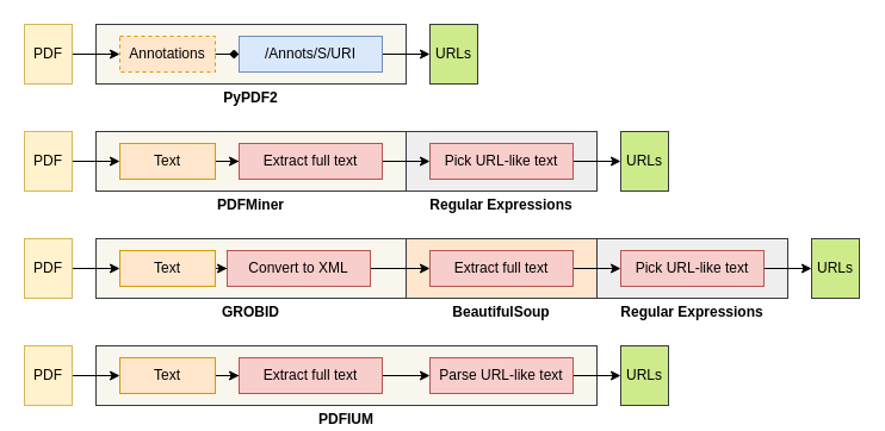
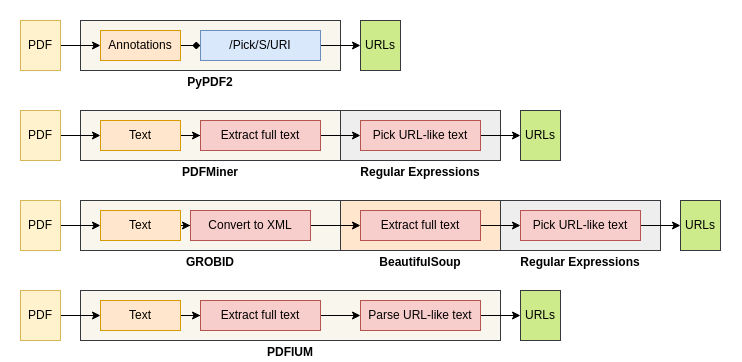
  <mxCell id="0" />
  <mxCell id="1" parent="0" />
  <mxCell id="2" value="PyPDF2" style="rounded=0;whiteSpace=wrap;html=1;fillColor=#f9f7ed;strokeColor=#36393d;verticalAlign=top;labelPosition=center;verticalLabelPosition=bottom;align=center;fontStyle=1;spacing=0;" vertex="1" parent="1"><mxGeometry x="80" y="20" width="260" height="50" as="geometry" /></mxCell>
  <mxCell id="3" style="edgeStyle=orthogonalEdgeStyle;rounded=0;orthogonalLoop=1;jettySize=auto;html=1;startArrow=none;startFill=0;" edge="1" parent="1" source="4" target="6"><mxGeometry relative="1" as="geometry" /></mxCell>
  <mxCell id="4" value="PDF" style="rounded=0;whiteSpace=wrap;html=1;fillColor=#fff2cc;strokeColor=#d6b656;" vertex="1" parent="1"><mxGeometry x="20" y="20" width="40" height="50" as="geometry" /></mxCell>
  <mxCell id="5" style="edgeStyle=orthogonalEdgeStyle;rounded=0;orthogonalLoop=1;jettySize=auto;html=1;endArrow=diamond;" edge="1" parent="1" source="6" target="8"><mxGeometry relative="1" as="geometry" /></mxCell>
- <mxCell id="6" value="Annotations" style="rounded=0;whiteSpace=wrap;html=1;fillColor=#ffe6cc;strokeColor=#d79b00;dashed=1;" vertex="1" parent="1"><mxGeometry x="100" y="30" width="80" height="30" as="geometry" /></mxCell>
+ <mxCell id="6" value="Annotations" style="rounded=0;whiteSpace=wrap;html=1;fillColor=#ffe6cc;strokeColor=#d79b00;" vertex="1" parent="1"><mxGeometry x="100" y="30" width="80" height="30" as="geometry" /></mxCell>
  <mxCell id="7" style="edgeStyle=orthogonalEdgeStyle;rounded=0;orthogonalLoop=1;jettySize=auto;html=1;startArrow=none;startFill=0;" edge="1" parent="1" source="8" target="9"><mxGeometry relative="1" as="geometry" /></mxCell>
- <mxCell id="8" value="/Annots/S/URI" style="rounded=0;whiteSpace=wrap;html=1;fillColor=#dae8fc;strokeColor=#6c8ebf;" vertex="1" parent="1"><mxGeometry x="200" y="30" width="120" height="30" as="geometry" /></mxCell>
+ <mxCell id="8" value="/Pick/S/URI" style="rounded=0;whiteSpace=wrap;html=1;fillColor=#dae8fc;strokeColor=#6c8ebf;" vertex="1" parent="1"><mxGeometry x="200" y="30" width="120" height="30" as="geometry" /></mxCell>
  <mxCell id="9" value="URLs" style="rounded=0;whiteSpace=wrap;html=1;fillColor=#cdeb8b;strokeColor=#36393d;" vertex="1" parent="1"><mxGeometry x="360" y="20" width="40" height="50" as="geometry" /></mxCell>
  <mxCell id="10" value="Regular Expressions" style="rounded=0;whiteSpace=wrap;html=1;fillColor=#eeeeee;strokeColor=#36393d;labelPosition=center;verticalLabelPosition=bottom;align=center;verticalAlign=top;fontStyle=1;spacing=0;" vertex="1" parent="1"><mxGeometry x="500" y="200" width="160" height="50" as="geometry" /></mxCell>
  <mxCell id="11" value="BeautifulSoup" style="rounded=0;whiteSpace=wrap;html=1;fontStyle=1;labelPosition=center;verticalLabelPosition=bottom;align=center;verticalAlign=top;spacing=0;strokeColor=#36393d;fillColor=#FFE6CC;" vertex="1" parent="1"><mxGeometry x="340" y="200" width="160" height="50" as="geometry" /></mxCell>
  <mxCell id="12" value="Regular Expressions" style="rounded=0;whiteSpace=wrap;html=1;fillColor=#eeeeee;strokeColor=#36393d;verticalAlign=top;labelPosition=center;verticalLabelPosition=bottom;align=center;fontStyle=1;spacing=0;" vertex="1" parent="1"><mxGeometry x="340" y="110" width="160" height="50" as="geometry" /></mxCell>
  <mxCell id="13" value="PDFMiner" style="rounded=0;whiteSpace=wrap;html=1;fillColor=#f9f7ed;strokeColor=#36393d;fontStyle=1;verticalAlign=top;labelPosition=center;verticalLabelPosition=bottom;align=center;spacing=0;" vertex="1" parent="1"><mxGeometry x="80" y="110" width="260" height="50" as="geometry" /></mxCell>
  <mxCell id="14" style="edgeStyle=orthogonalEdgeStyle;rounded=0;orthogonalLoop=1;jettySize=auto;html=1;" edge="1" parent="1" source="15" target="17"><mxGeometry relative="1" as="geometry" /></mxCell>
  <mxCell id="15" value="Text" style="rounded=0;whiteSpace=wrap;html=1;fillColor=#ffe6cc;strokeColor=#d79b00;" vertex="1" parent="1"><mxGeometry x="100" y="120" width="80" height="30" as="geometry" /></mxCell>
  <mxCell id="16" style="edgeStyle=orthogonalEdgeStyle;rounded=0;orthogonalLoop=1;jettySize=auto;html=1;" edge="1" parent="1" source="17" target="19"><mxGeometry relative="1" as="geometry" /></mxCell>
  <mxCell id="17" value="Extract full text" style="rounded=0;whiteSpace=wrap;html=1;fillColor=#f8cecc;strokeColor=#b85450;" vertex="1" parent="1"><mxGeometry x="200" y="120" width="120" height="30" as="geometry" /></mxCell>
  <mxCell id="18" style="edgeStyle=orthogonalEdgeStyle;rounded=0;orthogonalLoop=1;jettySize=auto;html=1;startArrow=none;startFill=0;" edge="1" parent="1" source="19" target="31"><mxGeometry relative="1" as="geometry" /></mxCell>
  <mxCell id="19" value="Pick URL-like text" style="rounded=0;whiteSpace=wrap;html=1;fillColor=#f8cecc;strokeColor=#b85450;" vertex="1" parent="1"><mxGeometry x="360" y="120" width="120" height="30" as="geometry" /></mxCell>
  <mxCell id="20" value="GROBID" style="rounded=0;whiteSpace=wrap;html=1;fillColor=#f9f7ed;strokeColor=#36393d;fontStyle=1;verticalAlign=top;labelPosition=center;verticalLabelPosition=bottom;align=center;spacing=0;" vertex="1" parent="1"><mxGeometry x="80" y="200" width="260" height="50" as="geometry" /></mxCell>
  <mxCell id="21" style="edgeStyle=orthogonalEdgeStyle;rounded=0;orthogonalLoop=1;jettySize=auto;html=1;" edge="1" parent="1" source="22" target="25"><mxGeometry relative="1" as="geometry" /></mxCell>
  <mxCell id="22" value="Text" style="rounded=0;whiteSpace=wrap;html=1;fillColor=#ffe6cc;strokeColor=#d79b00;" vertex="1" parent="1"><mxGeometry x="100" y="210" width="80" height="30" as="geometry" /></mxCell>
  <mxCell id="23" style="edgeStyle=orthogonalEdgeStyle;rounded=0;orthogonalLoop=1;jettySize=auto;html=1;startArrow=none;" edge="1" parent="1" source="28" target="27"><mxGeometry relative="1" as="geometry" /></mxCell>
  <mxCell id="24" style="edgeStyle=orthogonalEdgeStyle;rounded=0;orthogonalLoop=1;jettySize=auto;html=1;startArrow=none;startFill=0;" edge="1" parent="1" source="25" target="28"><mxGeometry relative="1" as="geometry" /></mxCell>
  <mxCell id="25" value="Convert to XML" style="rounded=0;whiteSpace=wrap;html=1;fillColor=#f8cecc;strokeColor=#b85450;" vertex="1" parent="1"><mxGeometry x="190" y="210" width="120" height="30" as="geometry" /></mxCell>
  <mxCell id="26" style="edgeStyle=orthogonalEdgeStyle;rounded=0;orthogonalLoop=1;jettySize=auto;html=1;startArrow=none;startFill=0;" edge="1" parent="1" source="27" target="34"><mxGeometry relative="1" as="geometry" /></mxCell>
  <mxCell id="27" value="Pick URL-like text" style="rounded=0;whiteSpace=wrap;html=1;fillColor=#f8cecc;strokeColor=#b85450;" vertex="1" parent="1"><mxGeometry x="520" y="210" width="120" height="30" as="geometry" /></mxCell>
  <mxCell id="28" value="Extract full text" style="rounded=0;whiteSpace=wrap;html=1;fillColor=#f8cecc;strokeColor=#b85450;" vertex="1" parent="1"><mxGeometry x="360" y="210" width="120" height="30" as="geometry" /></mxCell>
  <mxCell id="29" style="edgeStyle=orthogonalEdgeStyle;rounded=0;orthogonalLoop=1;jettySize=auto;html=1;startArrow=none;startFill=0;" edge="1" parent="1" source="30" target="15"><mxGeometry relative="1" as="geometry" /></mxCell>
  <mxCell id="30" value="PDF" style="rounded=0;whiteSpace=wrap;html=1;fillColor=#fff2cc;strokeColor=#d6b656;" vertex="1" parent="1"><mxGeometry x="20" y="110" width="40" height="50" as="geometry" /></mxCell>
  <mxCell id="31" value="URLs" style="rounded=0;whiteSpace=wrap;html=1;fillColor=#cdeb8b;strokeColor=#36393d;" vertex="1" parent="1"><mxGeometry x="520" y="110" width="40" height="50" as="geometry" /></mxCell>
  <mxCell id="32" style="edgeStyle=orthogonalEdgeStyle;rounded=0;orthogonalLoop=1;jettySize=auto;html=1;startArrow=none;startFill=0;" edge="1" parent="1" source="33" target="22"><mxGeometry relative="1" as="geometry" /></mxCell>
  <mxCell id="33" value="PDF" style="rounded=0;whiteSpace=wrap;html=1;fillColor=#fff2cc;strokeColor=#d6b656;" vertex="1" parent="1"><mxGeometry x="20" y="200" width="40" height="50" as="geometry" /></mxCell>
  <mxCell id="34" value="URLs" style="rounded=0;whiteSpace=wrap;html=1;fillColor=#cdeb8b;strokeColor=#36393d;" vertex="1" parent="1"><mxGeometry x="680" y="200" width="40" height="50" as="geometry" /></mxCell>
  <mxCell id="35" value="PDFIUM" style="rounded=0;whiteSpace=wrap;html=1;fillColor=#f9f7ed;strokeColor=#36393d;fontStyle=1;verticalAlign=top;labelPosition=center;verticalLabelPosition=bottom;align=center;spacing=0;" vertex="1" parent="1"><mxGeometry x="80" y="290" width="420" height="50" as="geometry" /></mxCell>
  <mxCell id="36" style="edgeStyle=orthogonalEdgeStyle;rounded=0;orthogonalLoop=1;jettySize=auto;html=1;" edge="1" parent="1" source="37" target="41"><mxGeometry relative="1" as="geometry"><mxPoint x="200" y="314.957" as="targetPoint" /></mxGeometry></mxCell>
  <mxCell id="37" value="Text" style="rounded=0;whiteSpace=wrap;html=1;fillColor=#ffe6cc;strokeColor=#d79b00;" vertex="1" parent="1"><mxGeometry x="100" y="300" width="80" height="30" as="geometry" /></mxCell>
  <mxCell id="38" style="edgeStyle=orthogonalEdgeStyle;rounded=0;orthogonalLoop=1;jettySize=auto;html=1;startArrow=none;startFill=0;" edge="1" parent="1" source="39" target="44"><mxGeometry relative="1" as="geometry" /></mxCell>
  <mxCell id="39" value="Parse URL-like text" style="rounded=0;whiteSpace=wrap;html=1;fillColor=#f8cecc;strokeColor=#b85450;" vertex="1" parent="1"><mxGeometry x="360" y="300" width="120" height="30" as="geometry" /></mxCell>
  <mxCell id="40" style="edgeStyle=orthogonalEdgeStyle;rounded=0;orthogonalLoop=1;jettySize=auto;html=1;startArrow=none;startFill=0;" edge="1" parent="1" source="41" target="39"><mxGeometry relative="1" as="geometry" /></mxCell>
  <mxCell id="41" value="Extract full text" style="rounded=0;whiteSpace=wrap;html=1;fillColor=#f8cecc;strokeColor=#b85450;" vertex="1" parent="1"><mxGeometry x="200" y="300" width="120" height="30" as="geometry" /></mxCell>
  <mxCell id="42" style="edgeStyle=orthogonalEdgeStyle;rounded=0;orthogonalLoop=1;jettySize=auto;html=1;startArrow=none;startFill=0;" edge="1" parent="1" source="43" target="37"><mxGeometry relative="1" as="geometry" /></mxCell>
  <mxCell id="43" value="PDF" style="rounded=0;whiteSpace=wrap;html=1;fillColor=#fff2cc;strokeColor=#d6b656;" vertex="1" parent="1"><mxGeometry x="20" y="290" width="40" height="50" as="geometry" /></mxCell>
  <mxCell id="44" value="URLs" style="rounded=0;whiteSpace=wrap;html=1;fillColor=#cdeb8b;strokeColor=#36393d;" vertex="1" parent="1"><mxGeometry x="520" y="290" width="40" height="50" as="geometry" /></mxCell>
